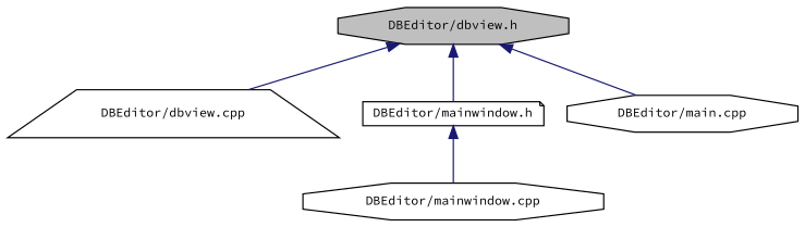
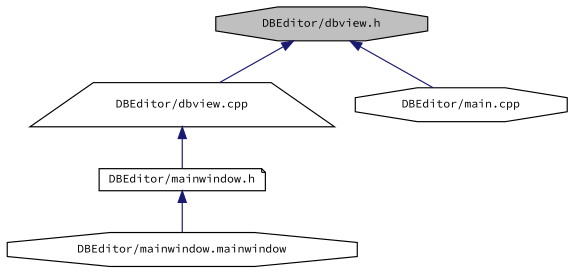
  digraph {
    fontname="Source Code Pro"
    node [color=black fillcolor=white fontname="Source Code Pro" fontsize=10 shape=octagon style=filled]
    edge [color=midnightblue dir=back fontname="Source Code Pro" fontsize=10 labelfontname=Helvetica labelfontsize=10 style=solid]
    n1 [fillcolor=grey75 fontcolor=black height=0.2 label="DBEditor/dbview.h" width=0.4]
    n2 [height=0.2 label="DBEditor/dbview.cpp" shape=trapezium width=0.4]
    n3 [height=0.2 label="DBEditor/mainwindow.h" shape=note width=0.4]
    n4 [height=0.2 label="DBEditor/main.cpp" width=0.4]
-   n5 [height=0.2 label="DBEditor/mainwindow.cpp" width=0.4]
+   n5 [height=0.2 label="DBEditor/mainwindow.mainwindow" width=0.4]
    n1 -> n2
-   n1 -> n3
+   n2 -> n3
    n1 -> n4
    n3 -> n5
  }
